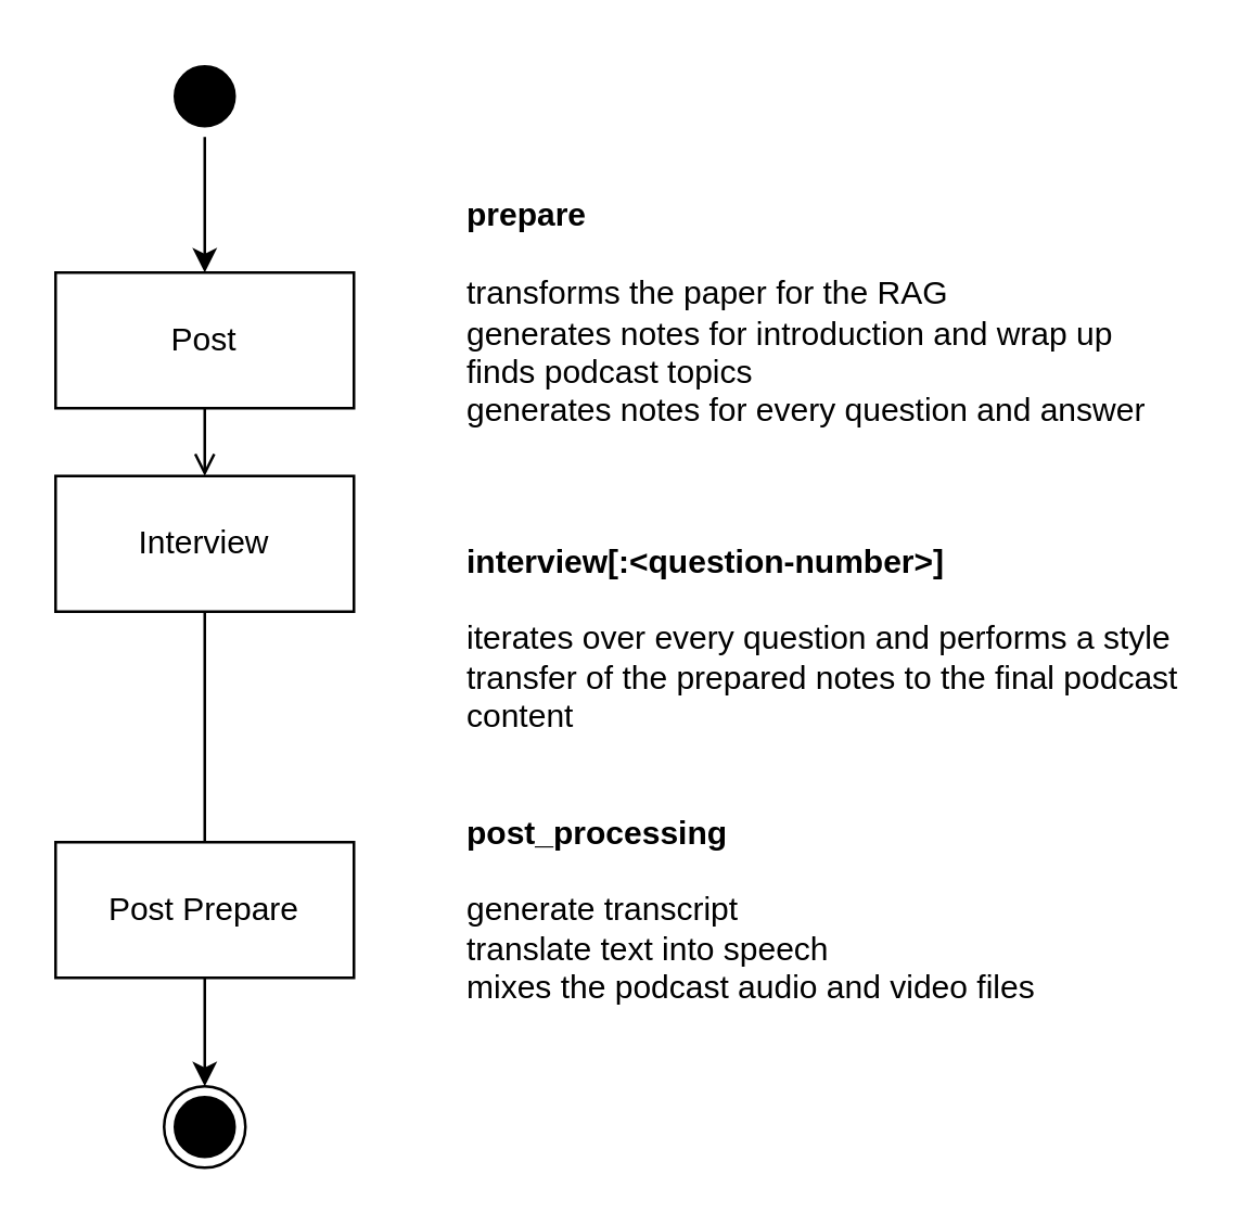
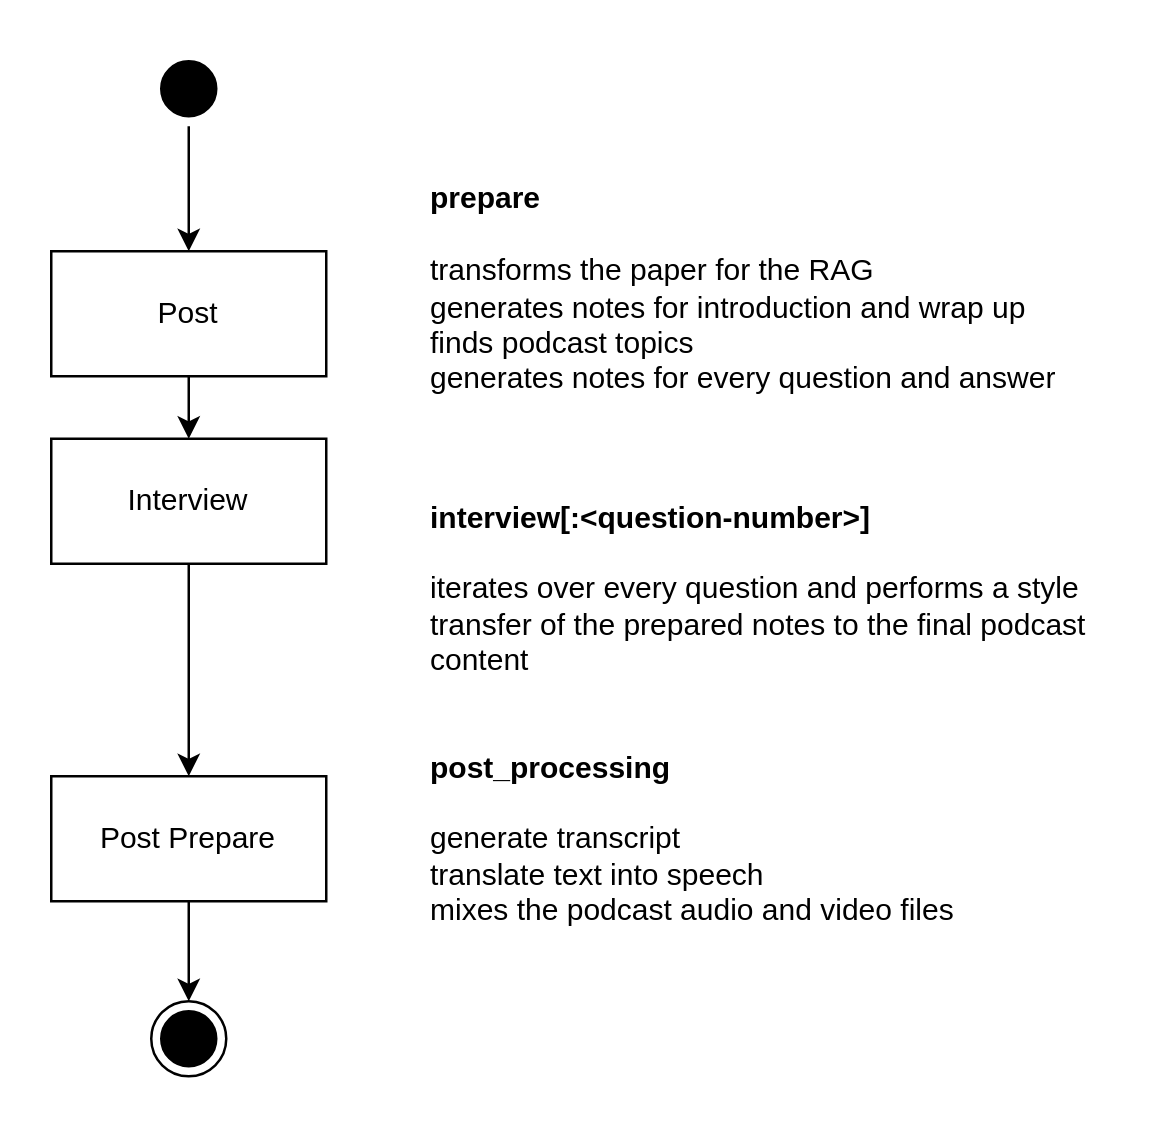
  <mxCell id="0" />
  <mxCell id="1" parent="0" />
  <mxCell id="2" value="" style="edgeStyle=orthogonalEdgeStyle;rounded=0;orthogonalLoop=1;jettySize=auto;html=1;" edge="1" parent="1" source="3" target="6"><mxGeometry relative="1" as="geometry" /></mxCell>
  <mxCell id="3" value="" style="ellipse;html=1;shape=startState;fillColor=#000000;strokeColor=#000000;" vertex="1" parent="1"><mxGeometry x="60" y="20" width="30" height="30" as="geometry" /></mxCell>
  <mxCell id="4" value="" style="ellipse;html=1;shape=endState;fillColor=#000000;strokeColor=#000000;" vertex="1" parent="1"><mxGeometry x="60" y="400" width="30" height="30" as="geometry" /></mxCell>
- <mxCell id="5" value="" style="edgeStyle=orthogonalEdgeStyle;rounded=0;orthogonalLoop=1;jettySize=auto;html=1;endArrow=open;" edge="1" parent="1" source="6" target="8"><mxGeometry relative="1" as="geometry" /></mxCell>
+ <mxCell id="5" value="" style="edgeStyle=orthogonalEdgeStyle;rounded=0;orthogonalLoop=1;jettySize=auto;html=1;" edge="1" parent="1" source="6" target="8"><mxGeometry relative="1" as="geometry" /></mxCell>
  <mxCell id="6" value="Post" style="html=1;whiteSpace=wrap;" vertex="1" parent="1"><mxGeometry x="20" y="100" width="110" height="50" as="geometry" /></mxCell>
- <mxCell id="7" value="" style="edgeStyle=orthogonalEdgeStyle;rounded=0;orthogonalLoop=1;jettySize=auto;html=1;endArrow=none;" edge="1" parent="1" source="8" target="10"><mxGeometry relative="1" as="geometry" /></mxCell>
+ <mxCell id="7" value="" style="edgeStyle=orthogonalEdgeStyle;rounded=0;orthogonalLoop=1;jettySize=auto;html=1;" edge="1" parent="1" source="8" target="10"><mxGeometry relative="1" as="geometry" /></mxCell>
  <mxCell id="8" value="Interview" style="html=1;whiteSpace=wrap;" vertex="1" parent="1"><mxGeometry x="20" y="175" width="110" height="50" as="geometry" /></mxCell>
  <mxCell id="9" value="" style="edgeStyle=orthogonalEdgeStyle;rounded=0;orthogonalLoop=1;jettySize=auto;html=1;" edge="1" parent="1" source="10" target="4"><mxGeometry relative="1" as="geometry" /></mxCell>
  <mxCell id="10" value="Post Prepare" style="html=1;whiteSpace=wrap;" vertex="1" parent="1"><mxGeometry x="20" y="310" width="110" height="50" as="geometry" /></mxCell>
  <mxCell id="11" value="&lt;div align=&quot;left&quot;&gt;&lt;b&gt;prepare&lt;/b&gt;&lt;br&gt;&lt;/div&gt;&lt;div align=&quot;left&quot;&gt;&lt;br&gt;transforms the paper for the RAG&lt;br&gt;generates notes for introduction and wrap up&lt;br&gt;finds podcast topics&lt;br&gt;generates notes for every question and answer&lt;/div&gt;" style="text;html=1;align=left;verticalAlign=middle;whiteSpace=wrap;rounded=0;" vertex="1" parent="1"><mxGeometry x="170" y="100" width="270" height="30" as="geometry" /></mxCell>
  <mxCell id="12" value="&lt;div align=&quot;left&quot;&gt;&lt;b&gt;interview[:&amp;lt;question-number&amp;gt;]&lt;/b&gt;&lt;/div&gt;&lt;div align=&quot;left&quot;&gt;&lt;br&gt;iterates over every question and performs a style transfer of the prepared notes to the final podcast content&lt;/div&gt;" style="text;html=1;align=left;verticalAlign=middle;whiteSpace=wrap;rounded=0;" vertex="1" parent="1"><mxGeometry x="170" y="220" width="270" height="30" as="geometry" /></mxCell>
  <mxCell id="13" value="&lt;div align=&quot;left&quot;&gt;&lt;b&gt;post_processing&lt;/b&gt;&lt;/div&gt;&lt;div align=&quot;left&quot;&gt;&lt;br&gt;generate transcript&lt;br&gt;translate text into speech&lt;br&gt;mixes the podcast audio and video files&lt;/div&gt;" style="text;html=1;align=left;verticalAlign=middle;whiteSpace=wrap;rounded=0;" vertex="1" parent="1"><mxGeometry x="170" y="320" width="270" height="30" as="geometry" /></mxCell>
